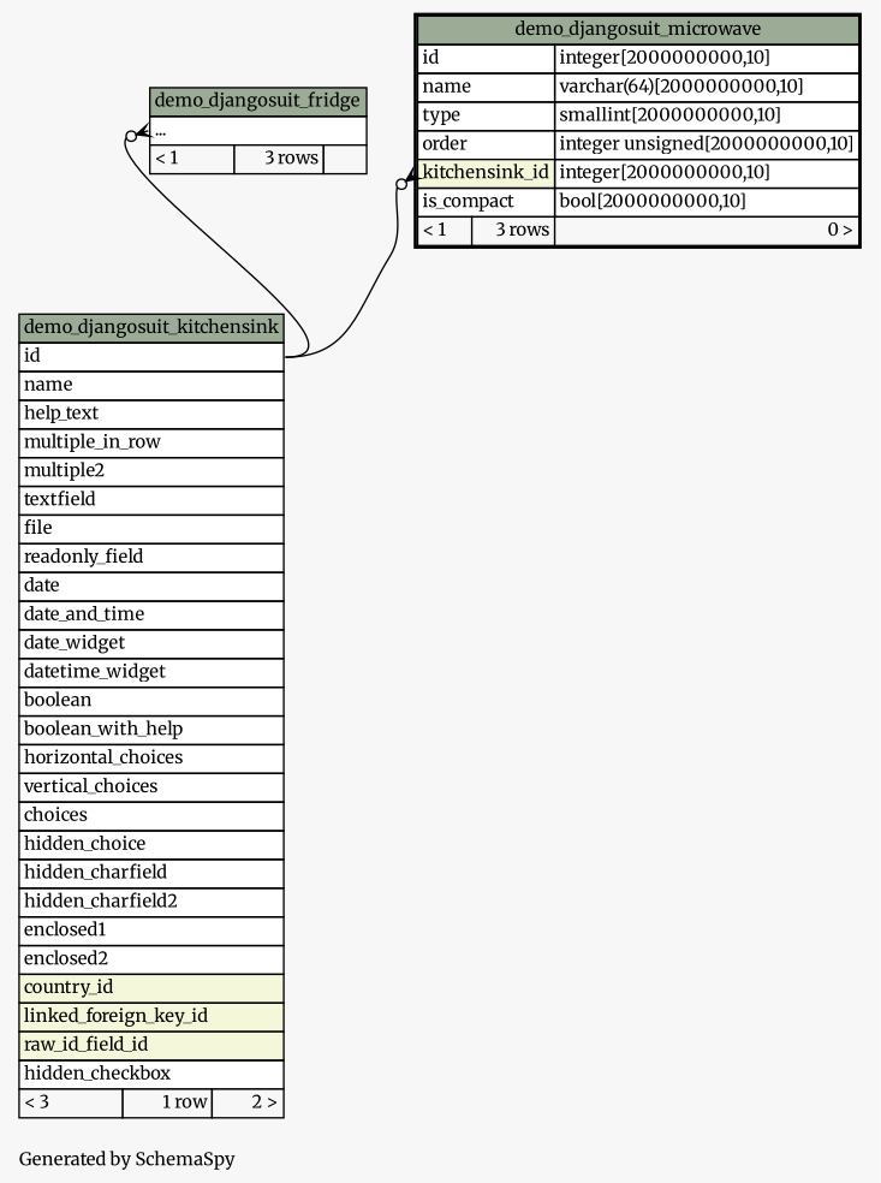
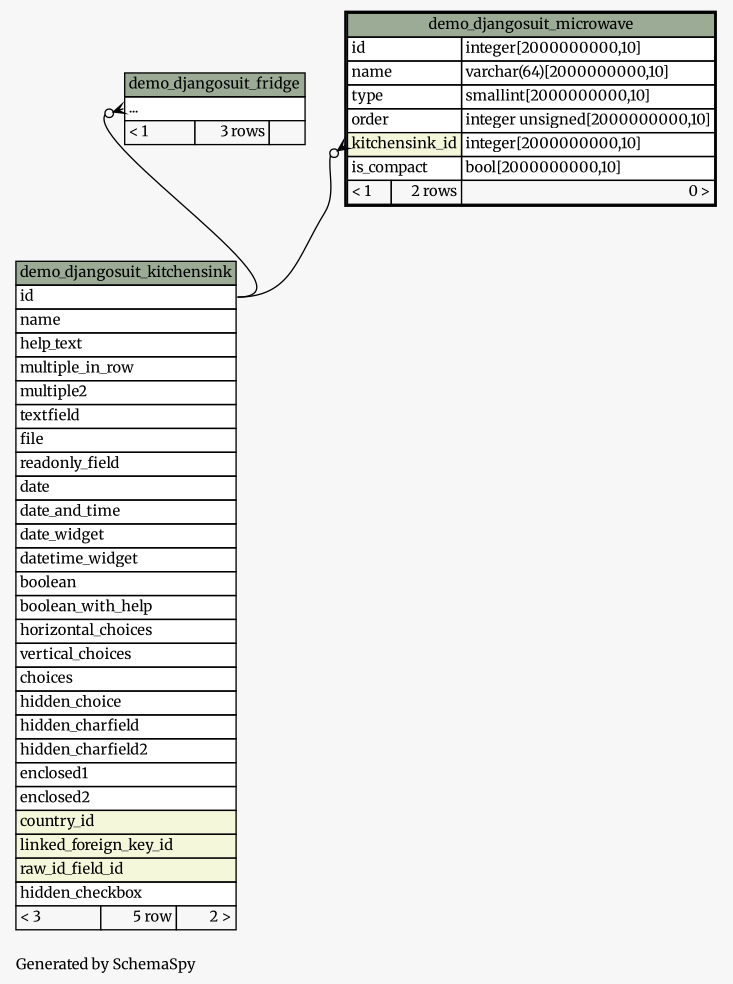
  digraph {
    bgcolor="#f7f7f7"
    fontname=Merriweather
    fontsize=11
    label="\nGenerated by SchemaSpy"
    labeljust=l
    nodesep=0.18
    rankdir=TB
    ranksep=0.46
    node [fontname=Merriweather fontsize=11 shape=plaintext]
    edge [arrowhead=none arrowsize=0.8 arrowtail=crowodot dir=back fontname=Merriweather headport="id:e"]
    n1 [label=<     <TABLE BORDER="0" CELLBORDER="1" CELLSPACING="0" BGCOLOR="#ffffff">       <TR><TD COLSPAN="3" BGCOLOR="#9bab96" ALIGN="CENTER">demo_djangosuit_fridge</TD></TR>       <TR><TD PORT="elipses" COLSPAN="3" ALIGN="LEFT">...</TD></TR>       <TR><TD ALIGN="LEFT" BGCOLOR="#f7f7f7">&lt; 1</TD><TD ALIGN="RIGHT" BGCOLOR="#f7f7f7">3 rows</TD><TD ALIGN="RIGHT" BGCOLOR="#f7f7f7">  </TD></TR>     </TABLE>>]
-   n2 [label=<     <TABLE BORDER="0" CELLBORDER="1" CELLSPACING="0" BGCOLOR="#ffffff">       <TR><TD COLSPAN="3" BGCOLOR="#9bab96" ALIGN="CENTER">demo_djangosuit_kitchensink</TD></TR>       <TR><TD PORT="id" COLSPAN="3" ALIGN="LEFT">id</TD></TR>       <TR><TD PORT="name" COLSPAN="3" ALIGN="LEFT">name</TD></TR>       <TR><TD PORT="help_text" COLSPAN="3" ALIGN="LEFT">help_text</TD></TR>       <TR><TD PORT="multiple_in_row" COLSPAN="3" ALIGN="LEFT">multiple_in_row</TD></TR>       <TR><TD PORT="multiple2" COLSPAN="3" ALIGN="LEFT">multiple2</TD></TR>       <TR><TD PORT="textfield" COLSPAN="3" ALIGN="LEFT">textfield</TD></TR>       <TR><TD PORT="file" COLSPAN="3" ALIGN="LEFT">file</TD></TR>       <TR><TD PORT="readonly_field" COLSPAN="3" ALIGN="LEFT">readonly_field</TD></TR>       <TR><TD PORT="date" COLSPAN="3" ALIGN="LEFT">date</TD></TR>       <TR><TD PORT="date_and_time" COLSPAN="3" ALIGN="LEFT">date_and_time</TD></TR>       <TR><TD PORT="date_widget" COLSPAN="3" ALIGN="LEFT">date_widget</TD></TR>       <TR><TD PORT="datetime_widget" COLSPAN="3" ALIGN="LEFT">datetime_widget</TD></TR>       <TR><TD PORT="boolean" COLSPAN="3" ALIGN="LEFT">boolean</TD></TR>       <TR><TD PORT="boolean_with_help" COLSPAN="3" ALIGN="LEFT">boolean_with_help</TD></TR>       <TR><TD PORT="horizontal_choices" COLSPAN="3" ALIGN="LEFT">horizontal_choices</TD></TR>       <TR><TD PORT="vertical_choices" COLSPAN="3" ALIGN="LEFT">vertical_choices</TD></TR>       <TR><TD PORT="choices" COLSPAN="3" ALIGN="LEFT">choices</TD></TR>       <TR><TD PORT="hidden_choice" COLSPAN="3" ALIGN="LEFT">hidden_choice</TD></TR>       <TR><TD PORT="hidden_charfield" COLSPAN="3" ALIGN="LEFT">hidden_charfield</TD></TR>       <TR><TD PORT="hidden_charfield2" COLSPAN="3" ALIGN="LEFT">hidden_charfield2</TD></TR>       <TR><TD PORT="enclosed1" COLSPAN="3" ALIGN="LEFT">enclosed1</TD></TR>       <TR><TD PORT="enclosed2" COLSPAN="3" ALIGN="LEFT">enclosed2</TD></TR>       <TR><TD PORT="country_id" COLSPAN="3" BGCOLOR="#f4f7da" ALIGN="LEFT">country_id</TD></TR>       <TR><TD PORT="linked_foreign_key_id" COLSPAN="3" BGCOLOR="#f4f7da" ALIGN="LEFT">linked_foreign_key_id</TD></TR>       <TR><TD PORT="raw_id_field_id" COLSPAN="3" BGCOLOR="#f4f7da" ALIGN="LEFT">raw_id_field_id</TD></TR>       <TR><TD PORT="hidden_checkbox" COLSPAN="3" ALIGN="LEFT">hidden_checkbox</TD></TR>       <TR><TD ALIGN="LEFT" BGCOLOR="#f7f7f7">&lt; 3</TD><TD ALIGN="RIGHT" BGCOLOR="#f7f7f7">1 row</TD><TD ALIGN="RIGHT" BGCOLOR="#f7f7f7">2 &gt;</TD></TR>     </TABLE>>]
-   n3 [label=<     <TABLE BORDER="2" CELLBORDER="1" CELLSPACING="0" BGCOLOR="#ffffff">       <TR><TD COLSPAN="3" BGCOLOR="#9bab96" ALIGN="CENTER">demo_djangosuit_microwave</TD></TR>       <TR><TD PORT="id" COLSPAN="2" ALIGN="LEFT">id</TD><TD PORT="id.type" ALIGN="LEFT">integer[2000000000,10]</TD></TR>       <TR><TD PORT="name" COLSPAN="2" ALIGN="LEFT">name</TD><TD PORT="name.type" ALIGN="LEFT">varchar(64)[2000000000,10]</TD></TR>       <TR><TD PORT="type" COLSPAN="2" ALIGN="LEFT">type</TD><TD PORT="type.type" ALIGN="LEFT">smallint[2000000000,10]</TD></TR>       <TR><TD PORT="order" COLSPAN="2" ALIGN="LEFT">order</TD><TD PORT="order.type" ALIGN="LEFT">integer unsigned[2000000000,10]</TD></TR>       <TR><TD PORT="kitchensink_id" COLSPAN="2" BGCOLOR="#f4f7da" ALIGN="LEFT">kitchensink_id</TD><TD PORT="kitchensink_id.type" ALIGN="LEFT">integer[2000000000,10]</TD></TR>       <TR><TD PORT="is_compact" COLSPAN="2" ALIGN="LEFT">is_compact</TD><TD PORT="is_compact.type" ALIGN="LEFT">bool[2000000000,10]</TD></TR>       <TR><TD ALIGN="LEFT" BGCOLOR="#f7f7f7">&lt; 1</TD><TD ALIGN="RIGHT" BGCOLOR="#f7f7f7">3 rows</TD><TD ALIGN="RIGHT" BGCOLOR="#f7f7f7">0 &gt;</TD></TR>     </TABLE>>]
+   n2 [label=<     <TABLE BORDER="0" CELLBORDER="1" CELLSPACING="0" BGCOLOR="#ffffff">       <TR><TD COLSPAN="3" BGCOLOR="#9bab96" ALIGN="CENTER">demo_djangosuit_kitchensink</TD></TR>       <TR><TD PORT="id" COLSPAN="3" ALIGN="LEFT">id</TD></TR>       <TR><TD PORT="name" COLSPAN="3" ALIGN="LEFT">name</TD></TR>       <TR><TD PORT="help_text" COLSPAN="3" ALIGN="LEFT">help_text</TD></TR>       <TR><TD PORT="multiple_in_row" COLSPAN="3" ALIGN="LEFT">multiple_in_row</TD></TR>       <TR><TD PORT="multiple2" COLSPAN="3" ALIGN="LEFT">multiple2</TD></TR>       <TR><TD PORT="textfield" COLSPAN="3" ALIGN="LEFT">textfield</TD></TR>       <TR><TD PORT="file" COLSPAN="3" ALIGN="LEFT">file</TD></TR>       <TR><TD PORT="readonly_field" COLSPAN="3" ALIGN="LEFT">readonly_field</TD></TR>       <TR><TD PORT="date" COLSPAN="3" ALIGN="LEFT">date</TD></TR>       <TR><TD PORT="date_and_time" COLSPAN="3" ALIGN="LEFT">date_and_time</TD></TR>       <TR><TD PORT="date_widget" COLSPAN="3" ALIGN="LEFT">date_widget</TD></TR>       <TR><TD PORT="datetime_widget" COLSPAN="3" ALIGN="LEFT">datetime_widget</TD></TR>       <TR><TD PORT="boolean" COLSPAN="3" ALIGN="LEFT">boolean</TD></TR>       <TR><TD PORT="boolean_with_help" COLSPAN="3" ALIGN="LEFT">boolean_with_help</TD></TR>       <TR><TD PORT="horizontal_choices" COLSPAN="3" ALIGN="LEFT">horizontal_choices</TD></TR>       <TR><TD PORT="vertical_choices" COLSPAN="3" ALIGN="LEFT">vertical_choices</TD></TR>       <TR><TD PORT="choices" COLSPAN="3" ALIGN="LEFT">choices</TD></TR>       <TR><TD PORT="hidden_choice" COLSPAN="3" ALIGN="LEFT">hidden_choice</TD></TR>       <TR><TD PORT="hidden_charfield" COLSPAN="3" ALIGN="LEFT">hidden_charfield</TD></TR>       <TR><TD PORT="hidden_charfield2" COLSPAN="3" ALIGN="LEFT">hidden_charfield2</TD></TR>       <TR><TD PORT="enclosed1" COLSPAN="3" ALIGN="LEFT">enclosed1</TD></TR>       <TR><TD PORT="enclosed2" COLSPAN="3" ALIGN="LEFT">enclosed2</TD></TR>       <TR><TD PORT="country_id" COLSPAN="3" BGCOLOR="#f4f7da" ALIGN="LEFT">country_id</TD></TR>       <TR><TD PORT="linked_foreign_key_id" COLSPAN="3" BGCOLOR="#f4f7da" ALIGN="LEFT">linked_foreign_key_id</TD></TR>       <TR><TD PORT="raw_id_field_id" COLSPAN="3" BGCOLOR="#f4f7da" ALIGN="LEFT">raw_id_field_id</TD></TR>       <TR><TD PORT="hidden_checkbox" COLSPAN="3" ALIGN="LEFT">hidden_checkbox</TD></TR>       <TR><TD ALIGN="LEFT" BGCOLOR="#f7f7f7">&lt; 3</TD><TD ALIGN="RIGHT" BGCOLOR="#f7f7f7">5 row</TD><TD ALIGN="RIGHT" BGCOLOR="#f7f7f7">2 &gt;</TD></TR>     </TABLE>>]
+   n3 [label=<     <TABLE BORDER="2" CELLBORDER="1" CELLSPACING="0" BGCOLOR="#ffffff">       <TR><TD COLSPAN="3" BGCOLOR="#9bab96" ALIGN="CENTER">demo_djangosuit_microwave</TD></TR>       <TR><TD PORT="id" COLSPAN="2" ALIGN="LEFT">id</TD><TD PORT="id.type" ALIGN="LEFT">integer[2000000000,10]</TD></TR>       <TR><TD PORT="name" COLSPAN="2" ALIGN="LEFT">name</TD><TD PORT="name.type" ALIGN="LEFT">varchar(64)[2000000000,10]</TD></TR>       <TR><TD PORT="type" COLSPAN="2" ALIGN="LEFT">type</TD><TD PORT="type.type" ALIGN="LEFT">smallint[2000000000,10]</TD></TR>       <TR><TD PORT="order" COLSPAN="2" ALIGN="LEFT">order</TD><TD PORT="order.type" ALIGN="LEFT">integer unsigned[2000000000,10]</TD></TR>       <TR><TD PORT="kitchensink_id" COLSPAN="2" BGCOLOR="#f4f7da" ALIGN="LEFT">kitchensink_id</TD><TD PORT="kitchensink_id.type" ALIGN="LEFT">integer[2000000000,10]</TD></TR>       <TR><TD PORT="is_compact" COLSPAN="2" ALIGN="LEFT">is_compact</TD><TD PORT="is_compact.type" ALIGN="LEFT">bool[2000000000,10]</TD></TR>       <TR><TD ALIGN="LEFT" BGCOLOR="#f7f7f7">&lt; 1</TD><TD ALIGN="RIGHT" BGCOLOR="#f7f7f7">2 rows</TD><TD ALIGN="RIGHT" BGCOLOR="#f7f7f7">0 &gt;</TD></TR>     </TABLE>>]
    n1 -> n2 [tailport="elipses:w"]
    n3 -> n2 [tailport="kitchensink_id:w"]
  }
